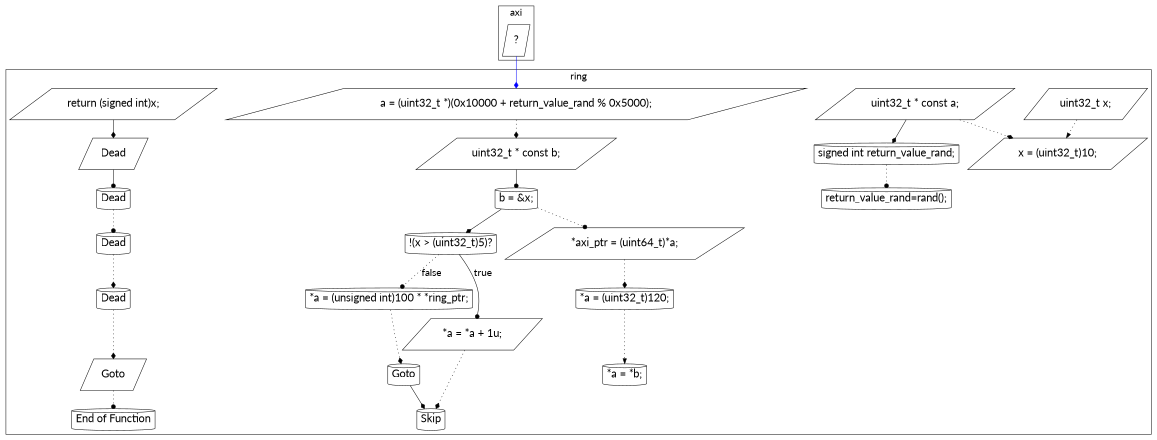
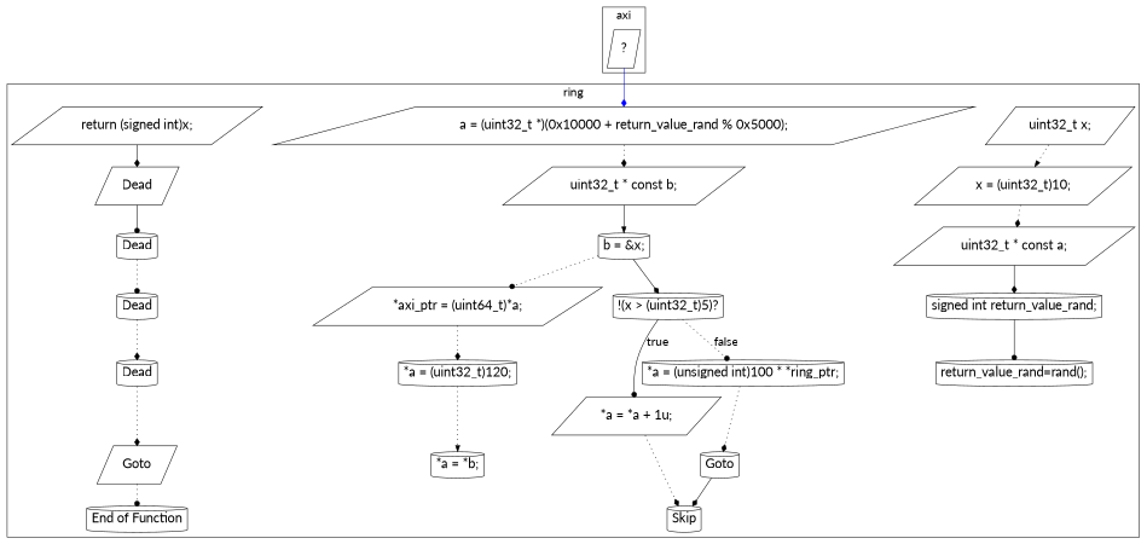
  digraph {
    color=black
    compound=true
    fontname=Lato
    fontsize=20
    node [fontname=Lato fontsize=22 shape=cylinder]
    edge [arrowhead=diamond fontname=Lato style=dotted]
    n1 [label="uint32_t x;" shape=parallelogram]
    n2 [label="x = (uint32_t)10;" shape=parallelogram]
    n3 [label="uint32_t * const a;" shape=parallelogram]
    n4 [label="signed int return_value_rand;"]
    n5 [label="return_value_rand=rand();"]
    n6 [label="a = (uint32_t *)(0x10000 + return_value_rand % 0x5000);" shape=parallelogram]
    n7 [label="uint32_t * const b;" shape=parallelogram]
    n8 [label="b = &x;"]
    n9 [label="*axi_ptr = (uint64_t)*a;" shape=parallelogram]
    n10 [label="*a = (uint32_t)120;"]
    n11 [label="*a = *b;"]
    n12 [label="!(x \> (uint32_t)5)?"]
    n13 [label="*a = *a + 1u;" shape=parallelogram]
    n14 [label="*a = (unsigned int)100 * *ring_ptr;"]
    n15 [label=Skip]
    n16 [label=Goto]
    n17 [label="return (signed int)x;" shape=parallelogram]
    n18 [label=Dead shape=parallelogram]
    n19 [label=Dead]
    n20 [label=Dead]
    n21 [label=Dead]
    n22 [label=Goto shape=parallelogram]
    n23 [label="End of Function"]
    n24 [label="?" shape=parallelogram]
    subgraph cluster_1 {
      label=ring
      n1
      n2
      n3
      n4
      n5
      n6
      n7
      n8
      n9
      n10
      n11
      n12
      n13
      n14
      n15
      n16
      n17
      n18
      n19
      n20
      n21
      n22
      n23
    }
    subgraph cluster_2 {
      label=axi
      rank=sink
      n24
    }
    n1 -> n2 [arrowhead=normal]
-   n3 -> n2
+   n2 -> n3
    n3 -> n4 [style=solid]
-   n4 -> n5 [arrowhead=dot]
+   n4 -> n5 [arrowhead=dot style=solid]
    n6 -> n7
-   n7 -> n8 [arrowhead=dot style=solid]
+   n7 -> n8 [arrowhead=normal style=solid]
    n8 -> n9 [arrowhead=dot]
    n8 -> n12 [style=solid]
    n9 -> n10
    n10 -> n11 [arrowhead=normal]
    n12 -> n13 [arrowhead=dot fontsize=20 label=true style=solid]
    n12 -> n14 [arrowhead=dot fontsize=20 label=false]
    n13 -> n15
    n14 -> n16
    n16 -> n15 [style=solid]
    n17 -> n18 [style=solid]
    n18 -> n19 [arrowhead=dot style=solid]
    n19 -> n20 [arrowhead=dot]
    n20 -> n21
    n21 -> n22
    n22 -> n23 [arrowhead=dot]
    n24 -> n6 [color=blue style=solid]
  }
